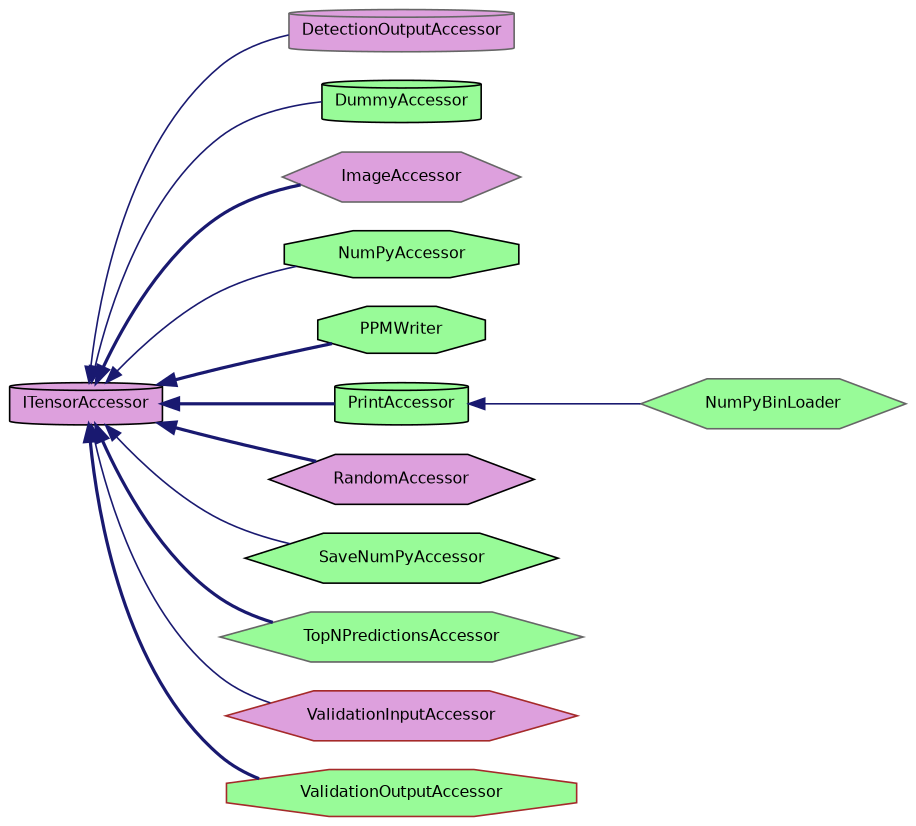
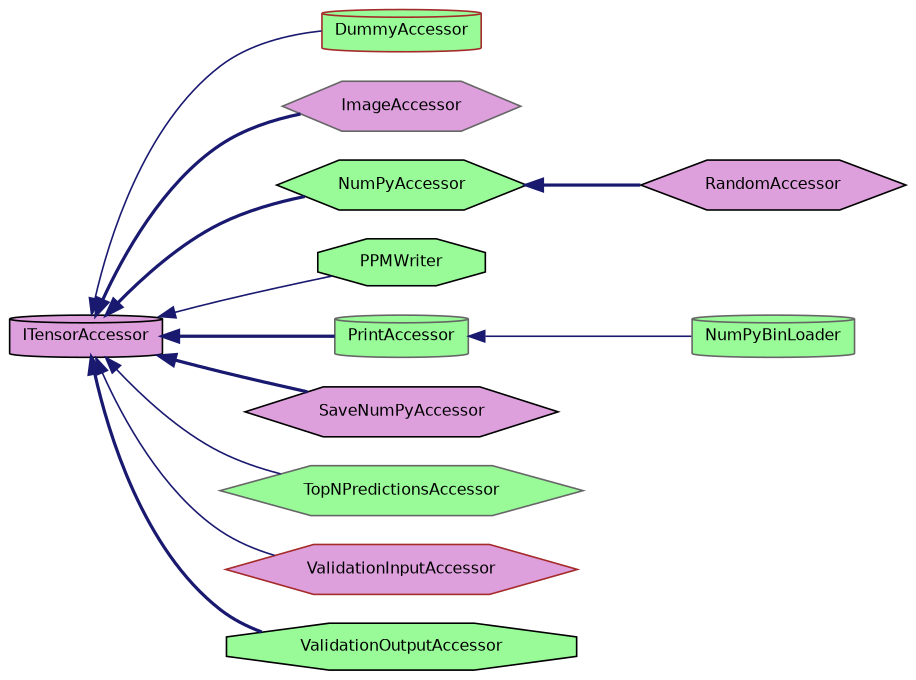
  digraph {
    rankdir=LR
    node [color=black fillcolor=palegreen fontname=Helvetica fontsize=10 shape=cylinder style=filled]
    edge [color=midnightblue dir=back fontname=Helvetica fontsize=10 labelfontname=Helvetica labelfontsize=10 style=solid]
    n1 [fillcolor=plum height=0.2 label=ITensorAccessor width=0.4]
-   n2 [color=gray40 fillcolor=plum height=0.2 label=DetectionOutputAccessor width=0.4]
-   n3 [height=0.2 label=DummyAccessor width=0.4]
+   n3 [color=brown height=0.2 label=DummyAccessor width=0.4]
    n4 [color=gray40 fillcolor=plum height=0.2 label=ImageAccessor shape=hexagon width=0.4]
-   n5 [height=0.2 label=NumPyAccessor shape=octagon width=0.4]
+   n5 [height=0.2 label=NumPyAccessor shape=hexagon width=0.4]
    n6 [height=0.2 label=PPMWriter shape=octagon width=0.4]
-   n7 [height=0.2 label=PrintAccessor width=0.4]
+   n7 [color=gray40 height=0.2 label=PrintAccessor width=0.4]
    n8 [fillcolor=plum height=0.2 label=RandomAccessor shape=hexagon width=0.4]
-   n9 [height=0.2 label=SaveNumPyAccessor shape=hexagon width=0.4]
+   n9 [fillcolor=plum height=0.2 label=SaveNumPyAccessor shape=hexagon width=0.4]
    n10 [color=gray40 height=0.2 label=TopNPredictionsAccessor shape=hexagon width=0.4]
    n11 [color=brown fillcolor=plum height=0.2 label=ValidationInputAccessor shape=hexagon width=0.4]
-   n12 [color=brown height=0.2 label=ValidationOutputAccessor shape=octagon width=0.4]
-   n13 [color=gray40 height=0.2 label=NumPyBinLoader shape=hexagon width=0.4]
-   n1 -> n2
+   n12 [height=0.2 label=ValidationOutputAccessor shape=octagon width=0.4]
+   n13 [color=gray40 height=0.2 label=NumPyBinLoader width=0.4]
    n1 -> n3
    n1 -> n4 [style=bold]
-   n1 -> n5
-   n1 -> n6 [style=bold]
+   n1 -> n5 [style=bold]
+   n1 -> n6
    n1 -> n7 [style=bold]
-   n1 -> n8 [style=bold]
-   n1 -> n9
-   n1 -> n10 [style=bold]
+   n5 -> n8 [style=bold]
+   n1 -> n9 [style=bold]
+   n1 -> n10
    n1 -> n11
    n1 -> n12 [style=bold]
    n7 -> n13
  }
